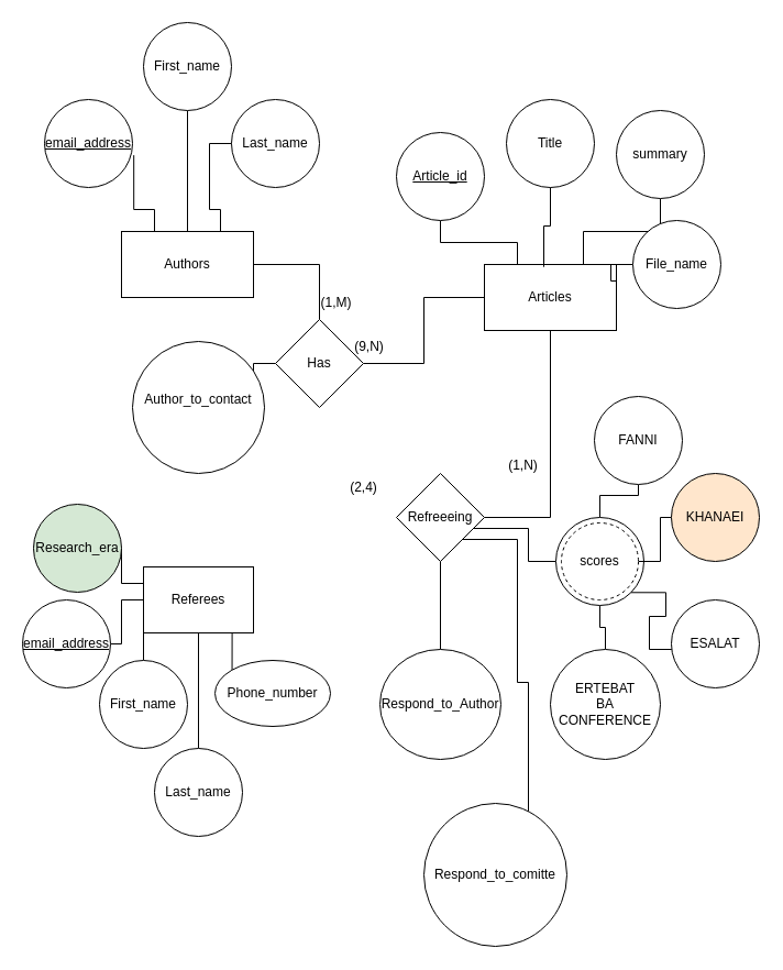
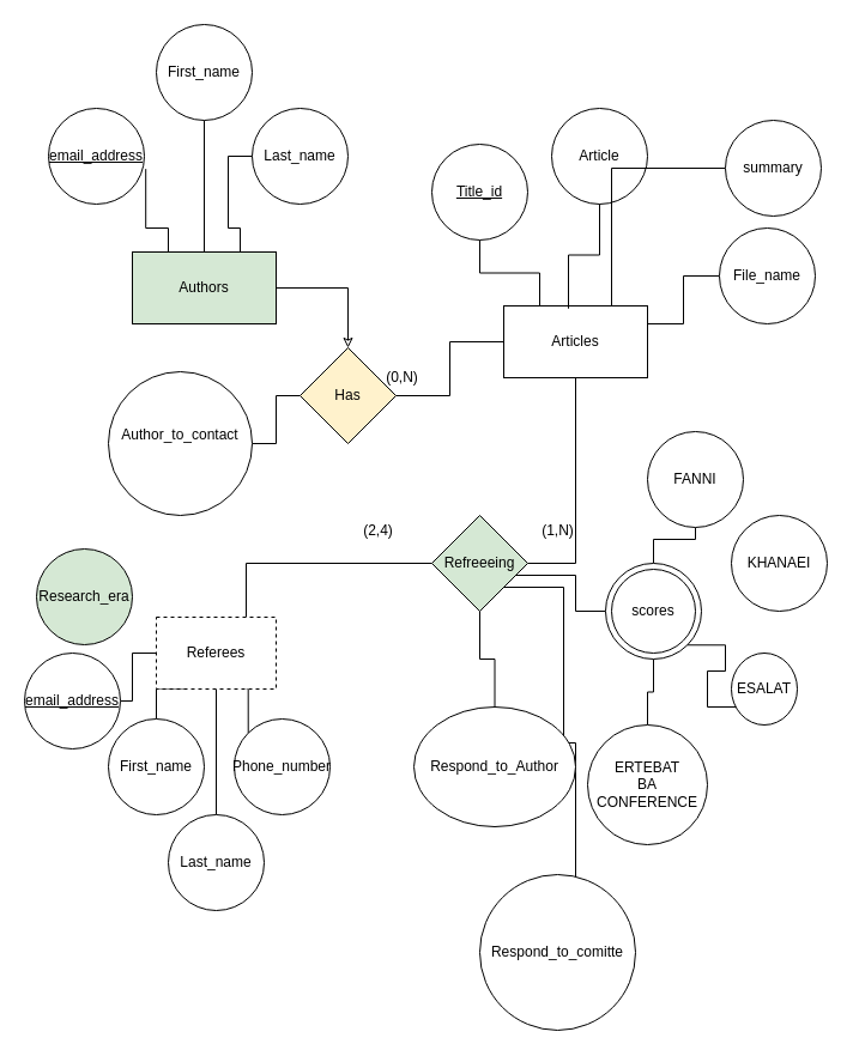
  <mxCell id="0" />
  <mxCell id="1" parent="0" />
  <mxCell id="2" value="" style="edgeStyle=orthogonalEdgeStyle;rounded=0;orthogonalLoop=1;jettySize=auto;html=1;endArrow=none;endFill=0;" edge="1" parent="1" source="3" target="8"><mxGeometry relative="1" as="geometry" /></mxCell>
  <mxCell id="3" value="First_name" style="ellipse;whiteSpace=wrap;html=1;aspect=fixed;" vertex="1" parent="1"><mxGeometry x="130" y="20" width="80" height="80" as="geometry" /></mxCell>
  <mxCell id="4" value="Last_name" style="ellipse;whiteSpace=wrap;html=1;aspect=fixed;" vertex="1" parent="1"><mxGeometry x="210" width="80" height="80" as="geometry" y="90" /></mxCell>
  <mxCell id="5" value="&lt;u&gt;email_address&lt;/u&gt;" style="ellipse;whiteSpace=wrap;html=1;aspect=fixed;" vertex="1" parent="1"><mxGeometry x="40" width="80" height="80" as="geometry" y="90" /></mxCell>
- <mxCell id="6" style="edgeStyle=orthogonalEdgeStyle;rounded=0;orthogonalLoop=1;jettySize=auto;html=1;entryX=0.5;entryY=0;entryDx=0;entryDy=0;endArrow=none;endFill=0;" edge="1" parent="1" source="8" target="21"><mxGeometry relative="1" as="geometry" /></mxCell>
+ <mxCell id="6" style="edgeStyle=orthogonalEdgeStyle;rounded=0;orthogonalLoop=1;jettySize=auto;html=1;entryX=0.5;entryY=0;entryDx=0;entryDy=0;endArrow=classic;endFill=0;" edge="1" parent="1" source="8" target="21"><mxGeometry relative="1" as="geometry" /></mxCell>
  <mxCell id="7" style="edgeStyle=orthogonalEdgeStyle;rounded=0;orthogonalLoop=1;jettySize=auto;html=1;exitX=0.75;exitY=0;exitDx=0;exitDy=0;entryX=0;entryY=0.5;entryDx=0;entryDy=0;endArrow=none;endFill=0;" edge="1" parent="1" source="8" target="4"><mxGeometry relative="1" as="geometry" /></mxCell>
- <mxCell id="8" value="Authors" style="rounded=0;whiteSpace=wrap;html=1;" vertex="1" parent="1"><mxGeometry x="110" y="210" width="120" height="60" as="geometry" /></mxCell>
+ <mxCell id="8" value="Authors" style="rounded=0;whiteSpace=wrap;html=1;fillColor=#d5e8d4;" vertex="1" parent="1"><mxGeometry x="110" y="210" width="120" height="60" as="geometry" /></mxCell>
  <mxCell id="9" value="" style="edgeStyle=orthogonalEdgeStyle;rounded=0;orthogonalLoop=1;jettySize=auto;html=1;endArrow=none;endFill=0;" edge="1" parent="1" source="11" target="21"><mxGeometry relative="1" as="geometry" /></mxCell>
  <mxCell id="10" style="edgeStyle=orthogonalEdgeStyle;rounded=0;orthogonalLoop=1;jettySize=auto;html=1;entryX=1;entryY=0.5;entryDx=0;entryDy=0;endArrow=none;endFill=0;" edge="1" parent="1" source="11" target="40"><mxGeometry relative="1" as="geometry" /></mxCell>
- <mxCell id="11" value="Articles" style="rounded=0;whiteSpace=wrap;html=1;" vertex="1" parent="1"><mxGeometry x="440" y="240" width="120" height="60" as="geometry" /></mxCell>
+ <mxCell id="11" value="Articles" style="rounded=0;whiteSpace=wrap;html=1;" vertex="1" parent="1"><mxGeometry x="420" y="255" width="120" height="60" as="geometry" /></mxCell>
  <mxCell id="12" style="edgeStyle=orthogonalEdgeStyle;rounded=0;orthogonalLoop=1;jettySize=auto;html=1;entryX=0.25;entryY=0;entryDx=0;entryDy=0;endArrow=none;endFill=0;" edge="1" parent="1" source="13" target="11"><mxGeometry relative="1" as="geometry" /></mxCell>
- <mxCell id="13" value="&lt;u&gt;Article_id&lt;/u&gt;" style="ellipse;whiteSpace=wrap;html=1;aspect=fixed;" vertex="1" parent="1"><mxGeometry x="360" y="120" width="80" height="80" as="geometry" /></mxCell>
- <mxCell id="14" value="Title" style="ellipse;whiteSpace=wrap;html=1;aspect=fixed;" vertex="1" parent="1"><mxGeometry x="460" width="80" height="80" as="geometry" y="90" /></mxCell>
+ <mxCell id="13" value="&lt;u&gt;Title_id&lt;/u&gt;" style="ellipse;whiteSpace=wrap;html=1;aspect=fixed;" vertex="1" parent="1"><mxGeometry x="360" y="120" width="80" height="80" as="geometry" /></mxCell>
+ <mxCell id="14" value="Article" style="ellipse;whiteSpace=wrap;html=1;aspect=fixed;" vertex="1" parent="1"><mxGeometry x="460" width="80" height="80" as="geometry" y="90" /></mxCell>
  <mxCell id="15" style="edgeStyle=orthogonalEdgeStyle;rounded=0;orthogonalLoop=1;jettySize=auto;html=1;entryX=0.45;entryY=0.037;entryDx=0;entryDy=0;entryPerimeter=0;endArrow=none;endFill=0;" edge="1" parent="1" source="14" target="11"><mxGeometry relative="1" as="geometry" /></mxCell>
  <mxCell id="16" style="edgeStyle=orthogonalEdgeStyle;rounded=0;orthogonalLoop=1;jettySize=auto;html=1;entryX=0.75;entryY=0;entryDx=0;entryDy=0;endArrow=none;endFill=0;" edge="1" parent="1" source="17" target="11"><mxGeometry relative="1" as="geometry" /></mxCell>
- <mxCell id="17" value="summary" style="ellipse;whiteSpace=wrap;html=1;aspect=fixed;" vertex="1" parent="1"><mxGeometry x="560" y="100" width="80" height="80" as="geometry" /></mxCell>
+ <mxCell id="17" value="summary" style="ellipse;whiteSpace=wrap;html=1;aspect=fixed;" vertex="1" parent="1"><mxGeometry x="605" y="100" width="80" height="80" as="geometry" /></mxCell>
  <mxCell id="18" style="edgeStyle=orthogonalEdgeStyle;rounded=0;orthogonalLoop=1;jettySize=auto;html=1;entryX=1;entryY=0.25;entryDx=0;entryDy=0;endArrow=none;endFill=0;" edge="1" parent="1" source="19" target="11"><mxGeometry relative="1" as="geometry" /></mxCell>
- <mxCell id="19" value="File_name" style="ellipse;whiteSpace=wrap;html=1;aspect=fixed;" vertex="1" parent="1"><mxGeometry x="575" y="200" width="80" height="80" as="geometry" /></mxCell>
+ <mxCell id="19" value="File_name" style="ellipse;whiteSpace=wrap;html=1;aspect=fixed;" vertex="1" parent="1"><mxGeometry x="600" y="190" width="80" height="80" as="geometry" /></mxCell>
  <mxCell id="20" value="" style="edgeStyle=orthogonalEdgeStyle;rounded=0;orthogonalLoop=1;jettySize=auto;html=1;endArrow=none;endFill=0;" edge="1" parent="1" source="21" target="22"><mxGeometry relative="1" as="geometry" /></mxCell>
- <mxCell id="21" value="Has" style="rhombus;whiteSpace=wrap;html=1;" vertex="1" parent="1"><mxGeometry x="250" y="290" width="80" height="80" as="geometry" /></mxCell>
- <mxCell id="22" value="Author_to_contact&lt;div&gt;&lt;br&gt;&lt;/div&gt;" style="ellipse;whiteSpace=wrap;html=1;aspect=fixed;" vertex="1" parent="1"><mxGeometry x="120" y="310" width="120" height="120" as="geometry" /></mxCell>
+ <mxCell id="21" value="Has" style="rhombus;whiteSpace=wrap;html=1;fillColor=#fff2cc;" vertex="1" parent="1"><mxGeometry x="250" y="290" width="80" height="80" as="geometry" /></mxCell>
+ <mxCell id="22" value="Author_to_contact&lt;div&gt;&lt;br&gt;&lt;/div&gt;" style="ellipse;whiteSpace=wrap;html=1;aspect=fixed;" vertex="1" parent="1"><mxGeometry x="90" y="310" width="120" height="120" as="geometry" /></mxCell>
  <mxCell id="23" style="edgeStyle=orthogonalEdgeStyle;rounded=0;orthogonalLoop=1;jettySize=auto;html=1;exitX=0.25;exitY=0;exitDx=0;exitDy=0;entryX=1.015;entryY=0.633;entryDx=0;entryDy=0;entryPerimeter=0;endArrow=none;endFill=0;" edge="1" parent="1" source="8" target="5"><mxGeometry relative="1" as="geometry" /></mxCell>
- <mxCell id="24" value="(1,M)" style="text;html=1;align=center;verticalAlign=middle;resizable=0;points=[];autosize=1;strokeColor=none;fillColor=none;" vertex="1" parent="1"><mxGeometry x="280" y="260" width="50" height="30" as="geometry" /></mxCell>
- <mxCell id="25" value="(9,N)" style="text;html=1;align=center;verticalAlign=middle;resizable=0;points=[];autosize=1;strokeColor=none;fillColor=none;" vertex="1" parent="1"><mxGeometry x="310" y="300" width="50" height="30" as="geometry" /></mxCell>
+ <mxCell id="25" value="(0,N)" style="text;html=1;align=center;verticalAlign=middle;resizable=0;points=[];autosize=1;strokeColor=none;fillColor=none;" vertex="1" parent="1"><mxGeometry x="310" y="300" width="50" height="30" as="geometry" /></mxCell>
  <mxCell id="26" value="" style="edgeStyle=orthogonalEdgeStyle;rounded=0;orthogonalLoop=1;jettySize=auto;html=1;endArrow=none;endFill=0;" edge="1" parent="1" source="32" target="33"><mxGeometry relative="1" as="geometry" /></mxCell>
  <mxCell id="27" style="edgeStyle=orthogonalEdgeStyle;rounded=0;orthogonalLoop=1;jettySize=auto;html=1;exitX=0.25;exitY=1;exitDx=0;exitDy=0;entryX=0.5;entryY=0;entryDx=0;entryDy=0;endArrow=none;endFill=0;" edge="1" parent="1" source="32" target="34"><mxGeometry relative="1" as="geometry" /></mxCell>
  <mxCell id="28" value="" style="edgeStyle=orthogonalEdgeStyle;rounded=0;orthogonalLoop=1;jettySize=auto;html=1;endArrow=none;endFill=0;" edge="1" parent="1" source="32" target="35"><mxGeometry relative="1" as="geometry" /></mxCell>
  <mxCell id="29" style="edgeStyle=orthogonalEdgeStyle;rounded=0;orthogonalLoop=1;jettySize=auto;html=1;exitX=0.75;exitY=1;exitDx=0;exitDy=0;entryX=0;entryY=0;entryDx=0;entryDy=0;endArrow=none;endFill=0;" edge="1" parent="1" source="32" target="36"><mxGeometry relative="1" as="geometry" /></mxCell>
- <mxCell id="30" style="edgeStyle=orthogonalEdgeStyle;rounded=0;orthogonalLoop=1;jettySize=auto;html=1;exitX=0;exitY=0.25;exitDx=0;exitDy=0;endArrow=none;endFill=0;" edge="1" parent="1" source="32" target="37"><mxGeometry relative="1" as="geometry"><mxPoint x="60" y="535" as="targetPoint" /></mxGeometry></mxCell>
- <mxCell id="32" value="Referees" style="rounded=0;whiteSpace=wrap;html=1;" vertex="1" parent="1"><mxGeometry x="130" y="515" width="100" height="60" as="geometry" /></mxCell>
+ <mxCell id="31" style="edgeStyle=orthogonalEdgeStyle;rounded=0;orthogonalLoop=1;jettySize=auto;html=1;exitX=0.75;exitY=0;exitDx=0;exitDy=0;entryX=0;entryY=0.5;entryDx=0;entryDy=0;endArrow=none;endFill=0;" edge="1" parent="1" source="32" target="40"><mxGeometry relative="1" as="geometry" /></mxCell>
+ <mxCell id="32" value="Referees" style="rounded=0;whiteSpace=wrap;html=1;dashed=1;" vertex="1" parent="1"><mxGeometry x="130" y="515" width="100" height="60" as="geometry" /></mxCell>
  <mxCell id="33" value="&lt;u&gt;email_address&lt;/u&gt;" style="ellipse;whiteSpace=wrap;html=1;rounded=0;" vertex="1" parent="1"><mxGeometry x="20" y="545" width="80" height="80" as="geometry" /></mxCell>
  <mxCell id="34" value="First_name" style="ellipse;whiteSpace=wrap;html=1;rounded=0;" vertex="1" parent="1"><mxGeometry x="90" y="600" width="80" height="80" as="geometry" /></mxCell>
  <mxCell id="35" value="Last_name" style="ellipse;whiteSpace=wrap;html=1;aspect=fixed;" vertex="1" parent="1"><mxGeometry x="140" y="680" width="80" height="80" as="geometry" /></mxCell>
- <mxCell id="36" value="Phone_number" style="ellipse;whiteSpace=wrap;html=1;aspect=fixed;" vertex="1" parent="1"><mxGeometry x="195" y="600" width="105" height="60" as="geometry" /></mxCell>
+ <mxCell id="36" value="Phone_number" style="ellipse;whiteSpace=wrap;html=1;aspect=fixed;" vertex="1" parent="1"><mxGeometry x="195" y="600" width="80" height="80" as="geometry" /></mxCell>
  <mxCell id="37" value="Research_era" style="ellipse;whiteSpace=wrap;html=1;aspect=fixed;fillColor=#d5e8d4;" vertex="1" parent="1"><mxGeometry x="30" y="458" width="80" height="80" as="geometry" /></mxCell>
  <mxCell id="38" style="edgeStyle=orthogonalEdgeStyle;rounded=0;orthogonalLoop=1;jettySize=auto;html=1;exitX=1;exitY=1;exitDx=0;exitDy=0;endArrow=none;endFill=0;" edge="1" parent="1" source="40" target="54"><mxGeometry relative="1" as="geometry"><mxPoint x="460" y="720" as="targetPoint" /><Array as="points"><mxPoint x="470" y="490" /><mxPoint x="470" y="620" /><mxPoint x="480" y="620" /></Array></mxGeometry></mxCell>
  <mxCell id="39" value="" style="edgeStyle=orthogonalEdgeStyle;rounded=0;orthogonalLoop=1;jettySize=auto;html=1;endArrow=none;endFill=0;" edge="1" parent="1" source="40" target="55"><mxGeometry relative="1" as="geometry" /></mxCell>
- <mxCell id="40" value="Refreeeing" style="rhombus;whiteSpace=wrap;html=1;" vertex="1" parent="1"><mxGeometry x="360" y="430" width="80" height="80" as="geometry" /></mxCell>
- <mxCell id="41" value="(2,4)" style="text;html=1;align=center;verticalAlign=middle;resizable=0;points=[];autosize=1;strokeColor=none;fillColor=none;" vertex="1" parent="1"><mxGeometry x="305" y="428" width="50" height="30" as="geometry" /></mxCell>
- <mxCell id="42" value="(1,N)" style="text;html=1;align=center;verticalAlign=middle;resizable=0;points=[];autosize=1;strokeColor=none;fillColor=none;" vertex="1" parent="1"><mxGeometry x="450" y="408" width="50" height="30" as="geometry" /></mxCell>
+ <mxCell id="40" value="Refreeeing" style="rhombus;whiteSpace=wrap;html=1;fillColor=#d5e8d4;" vertex="1" parent="1"><mxGeometry x="360" y="430" width="80" height="80" as="geometry" /></mxCell>
+ <mxCell id="41" value="(2,4)" style="text;html=1;align=center;verticalAlign=middle;resizable=0;points=[];autosize=1;strokeColor=none;fillColor=none;" vertex="1" parent="1"><mxGeometry x="290" y="428" width="50" height="30" as="geometry" /></mxCell>
+ <mxCell id="42" value="(1,N)" style="text;html=1;align=center;verticalAlign=middle;resizable=0;points=[];autosize=1;strokeColor=none;fillColor=none;" vertex="1" parent="1"><mxGeometry x="440" y="428" width="50" height="30" as="geometry" /></mxCell>
  <mxCell id="43" value="" style="edgeStyle=orthogonalEdgeStyle;rounded=0;orthogonalLoop=1;jettySize=auto;html=1;endArrow=none;endFill=0;" edge="1" parent="1" source="47" target="40"><mxGeometry relative="1" as="geometry"><Array as="points"><mxPoint x="480" y="510" /><mxPoint x="480" y="480" /></Array></mxGeometry></mxCell>
  <mxCell id="44" value="" style="edgeStyle=orthogonalEdgeStyle;rounded=0;orthogonalLoop=1;jettySize=auto;html=1;endArrow=none;endFill=0;" edge="1" parent="1" source="47" target="51"><mxGeometry relative="1" as="geometry" /></mxCell>
  <mxCell id="45" value="" style="edgeStyle=orthogonalEdgeStyle;rounded=0;orthogonalLoop=1;jettySize=auto;html=1;endArrow=none;endFill=0;" edge="1" parent="1" source="47" target="52"><mxGeometry relative="1" as="geometry" /></mxCell>
  <mxCell id="46" style="edgeStyle=orthogonalEdgeStyle;rounded=0;orthogonalLoop=1;jettySize=auto;html=1;exitX=1;exitY=1;exitDx=0;exitDy=0;endArrow=none;endFill=0;" edge="1" parent="1" source="47" target="53"><mxGeometry relative="1" as="geometry"><mxPoint x="650" y="580" as="targetPoint" /><Array as="points"><mxPoint x="605" y="538" /><mxPoint x="605" y="560" /><mxPoint x="590" y="560" /><mxPoint x="590" y="590" /></Array></mxGeometry></mxCell>
  <mxCell id="47" value="" style="ellipse;whiteSpace=wrap;html=1;aspect=fixed;strokeColor=default;perimeterSpacing=0;gradientColor=none;" vertex="1" parent="1"><mxGeometry x="505" y="470" width="80" height="80" as="geometry" /></mxCell>
- <mxCell id="48" value="" style="edgeStyle=orthogonalEdgeStyle;rounded=0;orthogonalLoop=1;jettySize=auto;html=1;endArrow=none;endFill=0;" edge="1" parent="1" source="49" target="50"><mxGeometry relative="1" as="geometry" /></mxCell>
- <mxCell id="49" value="scores" style="ellipse;whiteSpace=wrap;html=1;aspect=fixed;dashed=1;" vertex="1" parent="1"><mxGeometry x="510" y="475" width="70" height="70" as="geometry" /></mxCell>
- <mxCell id="50" value="KHANAEI" style="ellipse;whiteSpace=wrap;html=1;fillColor=#ffe6cc;" vertex="1" parent="1"><mxGeometry x="610" y="430" width="80" height="80" as="geometry" /></mxCell>
- <mxCell id="51" value="ERTEBAT&lt;div&gt;BA&lt;/div&gt;&lt;div&gt;CONFERENCE&lt;/div&gt;" style="ellipse;whiteSpace=wrap;html=1;aspect=fixed;strokeColor=default;perimeterSpacing=0;gradientColor=none;" vertex="1" parent="1"><mxGeometry x="500" y="590" width="100" height="100" as="geometry" /></mxCell>
+ <mxCell id="49" value="scores" style="ellipse;whiteSpace=wrap;html=1;aspect=fixed;" vertex="1" parent="1"><mxGeometry x="510" y="475" width="70" height="70" as="geometry" /></mxCell>
+ <mxCell id="50" value="KHANAEI" style="ellipse;whiteSpace=wrap;html=1;" vertex="1" parent="1"><mxGeometry x="610" y="430" width="80" height="80" as="geometry" /></mxCell>
+ <mxCell id="51" value="ERTEBAT&lt;div&gt;BA&lt;/div&gt;&lt;div&gt;CONFERENCE&lt;/div&gt;" style="ellipse;whiteSpace=wrap;html=1;aspect=fixed;strokeColor=default;perimeterSpacing=0;gradientColor=none;" vertex="1" parent="1"><mxGeometry x="490" y="605" width="100" height="100" as="geometry" /></mxCell>
  <mxCell id="52" value="FANNI" style="ellipse;whiteSpace=wrap;html=1;aspect=fixed;strokeColor=default;perimeterSpacing=0;gradientColor=none;" vertex="1" parent="1"><mxGeometry x="540" y="360" width="80" height="80" as="geometry" /></mxCell>
- <mxCell id="53" value="ESALAT" style="ellipse;whiteSpace=wrap;html=1;aspect=fixed;" vertex="1" parent="1"><mxGeometry x="610" y="545" width="80" height="80" as="geometry" /></mxCell>
- <mxCell id="54" value="Respond_to_comitte" style="ellipse;whiteSpace=wrap;html=1;aspect=fixed;" vertex="1" parent="1"><mxGeometry x="385" y="730" width="130" height="130" as="geometry" /></mxCell>
- <mxCell id="55" value="Respond_to_Author" style="ellipse;whiteSpace=wrap;html=1;" vertex="1" parent="1"><mxGeometry x="345" y="590" width="110" height="100" as="geometry" /></mxCell>
+ <mxCell id="53" value="ESALAT" style="ellipse;whiteSpace=wrap;html=1;aspect=fixed;" vertex="1" parent="1"><mxGeometry x="610" y="545" width="55" height="60" as="geometry" /></mxCell>
+ <mxCell id="54" value="Respond_to_comitte" style="ellipse;whiteSpace=wrap;html=1;aspect=fixed;" vertex="1" parent="1"><mxGeometry x="400" y="730" width="130" height="130" as="geometry" /></mxCell>
+ <mxCell id="55" value="Respond_to_Author" style="ellipse;whiteSpace=wrap;html=1;" vertex="1" parent="1"><mxGeometry x="345" y="590" width="135" height="100" as="geometry" /></mxCell>
